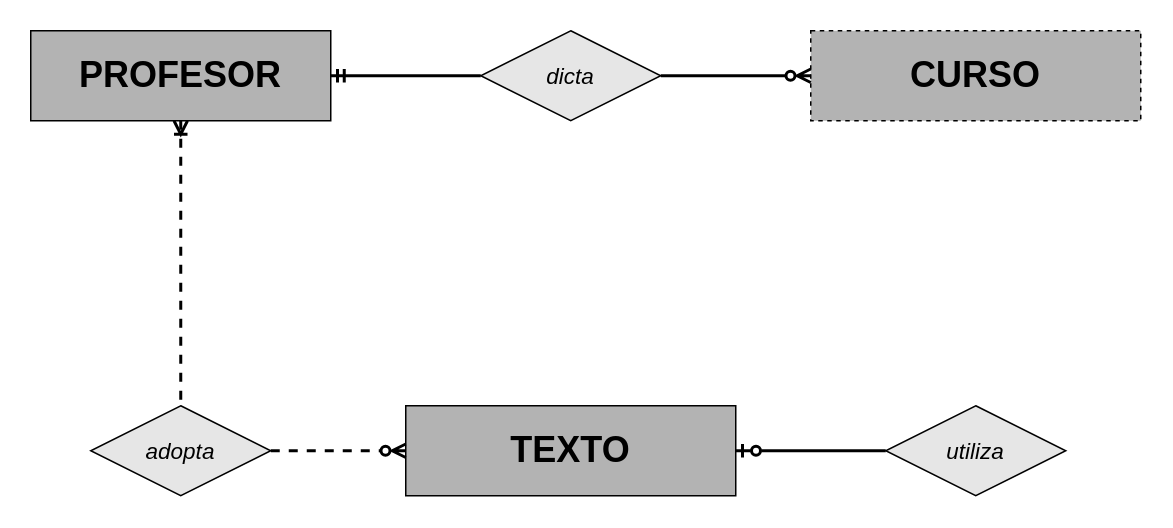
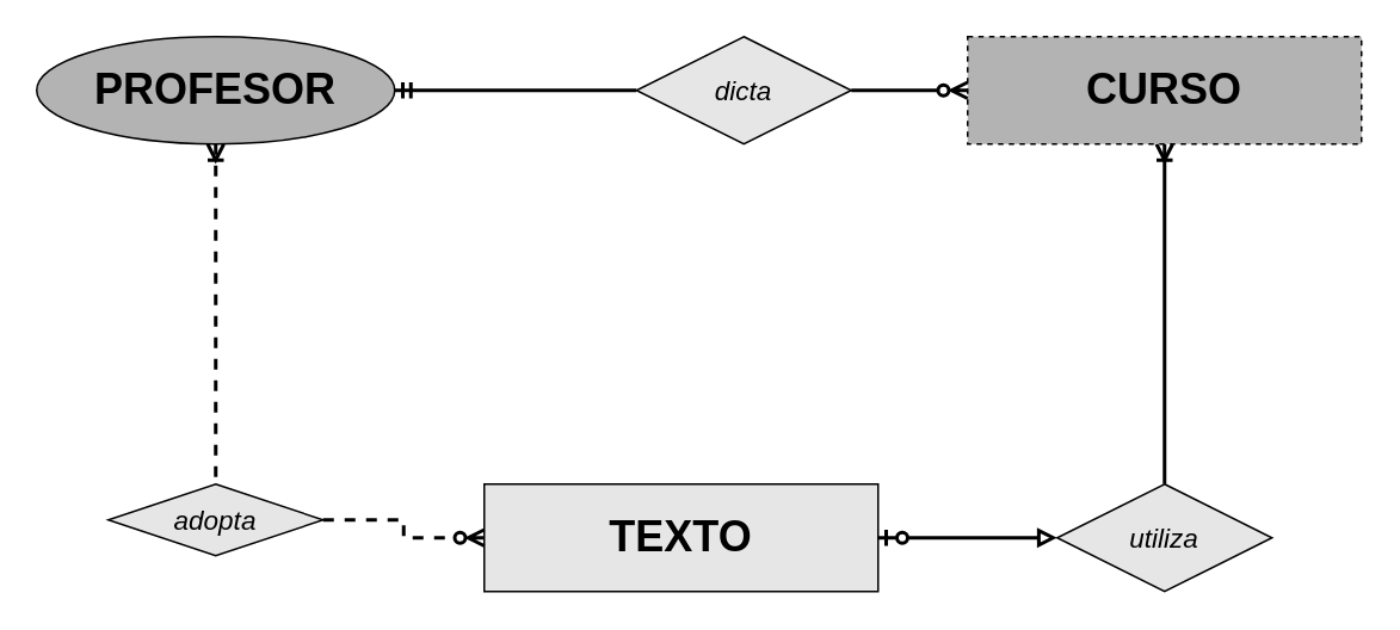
  <mxCell id="0" />
  <mxCell id="1" parent="0" />
  <mxCell id="2" style="edgeStyle=orthogonalEdgeStyle;rounded=0;orthogonalLoop=1;jettySize=auto;html=1;exitX=0.5;exitY=1;exitDx=0;exitDy=0;entryX=0.5;entryY=0;entryDx=0;entryDy=0;endArrow=none;endFill=0;startArrow=ERoneToMany;startFill=0;strokeWidth=2;dashed=1;" edge="1" parent="1" source="4" target="12"><mxGeometry relative="1" as="geometry" /></mxCell>
  <mxCell id="3" style="edgeStyle=orthogonalEdgeStyle;rounded=0;orthogonalLoop=1;jettySize=auto;html=1;exitX=1;exitY=0.5;exitDx=0;exitDy=0;entryX=0;entryY=0.5;entryDx=0;entryDy=0;endArrow=none;endFill=0;startArrow=ERmandOne;startFill=0;strokeWidth=2;" edge="1" parent="1" source="4" target="10"><mxGeometry relative="1" as="geometry" /></mxCell>
- <mxCell id="4" value="&lt;span style=&quot;font-size: 24px;&quot;&gt;&lt;b&gt;PROFESOR&lt;/b&gt;&lt;/span&gt;" style="html=1;align=center;labelBackgroundColor=none;labelBorderColor=none;whiteSpace=wrap;fillColor=#B3B3B3;" vertex="1" parent="1"><mxGeometry x="20" y="20" width="200" height="60" as="geometry" /></mxCell>
+ <mxCell id="4" value="&lt;span style=&quot;font-size: 24px;&quot;&gt;&lt;b&gt;PROFESOR&lt;/b&gt;&lt;/span&gt;" style="ellipse;html=1;align=center;labelBackgroundColor=none;labelBorderColor=none;whiteSpace=wrap;fillColor=#B3B3B3;" vertex="1" parent="1"><mxGeometry x="20" y="20" width="200" height="60" as="geometry" /></mxCell>
+ <mxCell id="5" style="edgeStyle=orthogonalEdgeStyle;rounded=0;orthogonalLoop=1;jettySize=auto;html=1;exitX=0.5;exitY=1;exitDx=0;exitDy=0;entryX=0.5;entryY=0;entryDx=0;entryDy=0;endArrow=none;endFill=0;startArrow=ERoneToMany;startFill=0;strokeWidth=2;" edge="1" parent="1" source="6" target="13"><mxGeometry relative="1" as="geometry" /></mxCell>
  <mxCell id="6" value="&lt;span style=&quot;font-size: 24px;&quot;&gt;&lt;b&gt;CURSO&lt;/b&gt;&lt;/span&gt;" style="whiteSpace=wrap;html=1;align=center;fillColor=#B3B3B3;labelBackgroundColor=none;labelBorderColor=none;dashed=1;" vertex="1" parent="1"><mxGeometry x="540" y="20" width="220" height="60" as="geometry" /></mxCell>
- <mxCell id="7" style="edgeStyle=orthogonalEdgeStyle;rounded=0;orthogonalLoop=1;jettySize=auto;html=1;exitX=1;exitY=0.5;exitDx=0;exitDy=0;entryX=0;entryY=0.5;entryDx=0;entryDy=0;endArrow=none;endFill=0;startArrow=ERzeroToOne;startFill=0;strokeWidth=2;strokeColor=default;curved=0;fontColor=default;labelBackgroundColor=default;" edge="1" parent="1" source="8" target="13"><mxGeometry relative="1" as="geometry"><mxPoint x="580" y="300" as="targetPoint" /></mxGeometry></mxCell>
- <mxCell id="8" value="&lt;span style=&quot;font-size: 24px;&quot;&gt;&lt;b&gt;TEXTO&lt;/b&gt;&lt;/span&gt;" style="whiteSpace=wrap;html=1;align=center;fillColor=#B3B3B3;labelBackgroundColor=none;labelBorderColor=none;" vertex="1" parent="1"><mxGeometry x="270" y="270" width="220" height="60" as="geometry" /></mxCell>
+ <mxCell id="7" style="edgeStyle=orthogonalEdgeStyle;rounded=0;orthogonalLoop=1;jettySize=auto;html=1;exitX=1;exitY=0.5;exitDx=0;exitDy=0;entryX=0;entryY=0.5;entryDx=0;entryDy=0;endArrow=block;endFill=0;startArrow=ERzeroToOne;startFill=0;strokeWidth=2;strokeColor=default;curved=0;fontColor=default;labelBackgroundColor=default;" edge="1" parent="1" source="8" target="13"><mxGeometry relative="1" as="geometry"><mxPoint x="580" y="300" as="targetPoint" /></mxGeometry></mxCell>
+ <mxCell id="8" value="&lt;span style=&quot;font-size: 24px;&quot;&gt;&lt;b&gt;TEXTO&lt;/b&gt;&lt;/span&gt;" style="whiteSpace=wrap;html=1;align=center;fillColor=#e6e6e6;labelBackgroundColor=none;labelBorderColor=none;" vertex="1" parent="1"><mxGeometry x="270" y="270" width="220" height="60" as="geometry" /></mxCell>
  <mxCell id="9" style="edgeStyle=orthogonalEdgeStyle;rounded=0;orthogonalLoop=1;jettySize=auto;html=1;exitX=1;exitY=0.5;exitDx=0;exitDy=0;entryX=0;entryY=0.5;entryDx=0;entryDy=0;endArrow=ERzeroToMany;endFill=0;strokeWidth=2;" edge="1" parent="1" source="10" target="6"><mxGeometry relative="1" as="geometry"><mxPoint x="530" y="40" as="targetPoint" /></mxGeometry></mxCell>
- <mxCell id="10" value="&lt;span style=&quot;font-size: 15px;&quot;&gt;&lt;i&gt;dicta&lt;/i&gt;&lt;/span&gt;" style="shape=rhombus;perimeter=rhombusPerimeter;whiteSpace=wrap;html=1;align=center;fillColor=#E6E6E6;" vertex="1" parent="1"><mxGeometry x="320" y="20" width="120" height="60" as="geometry" /></mxCell>
+ <mxCell id="10" value="&lt;span style=&quot;font-size: 15px;&quot;&gt;&lt;i&gt;dicta&lt;/i&gt;&lt;/span&gt;" style="shape=rhombus;perimeter=rhombusPerimeter;whiteSpace=wrap;html=1;align=center;fillColor=#E6E6E6;" vertex="1" parent="1"><mxGeometry x="355" y="20" width="120" height="60" as="geometry" /></mxCell>
  <mxCell id="11" style="edgeStyle=orthogonalEdgeStyle;rounded=0;orthogonalLoop=1;jettySize=auto;html=1;exitX=1;exitY=0.5;exitDx=0;exitDy=0;entryX=0;entryY=0.5;entryDx=0;entryDy=0;endArrow=ERzeroToMany;endFill=0;strokeWidth=2;dashed=1;" edge="1" parent="1" source="12" target="8"><mxGeometry relative="1" as="geometry" /></mxCell>
- <mxCell id="12" value="&lt;span style=&quot;font-size: 15px;&quot;&gt;&lt;i&gt;adopta&lt;/i&gt;&lt;/span&gt;" style="shape=rhombus;perimeter=rhombusPerimeter;whiteSpace=wrap;html=1;align=center;fillColor=#E6E6E6;" vertex="1" parent="1"><mxGeometry x="60" y="270" width="120" height="60" as="geometry" /></mxCell>
+ <mxCell id="12" value="&lt;span style=&quot;font-size: 15px;&quot;&gt;&lt;i&gt;adopta&lt;/i&gt;&lt;/span&gt;" style="shape=rhombus;perimeter=rhombusPerimeter;whiteSpace=wrap;html=1;align=center;fillColor=#E6E6E6;" vertex="1" parent="1"><mxGeometry x="60" y="270" width="120" height="40" as="geometry" /></mxCell>
  <mxCell id="13" value="&lt;span style=&quot;font-size: 15px;&quot;&gt;&lt;i&gt;utiliza&lt;/i&gt;&lt;/span&gt;" style="shape=rhombus;perimeter=rhombusPerimeter;whiteSpace=wrap;html=1;align=center;fillColor=#E6E6E6;" vertex="1" parent="1"><mxGeometry x="590" y="270" width="120" height="60" as="geometry" /></mxCell>
